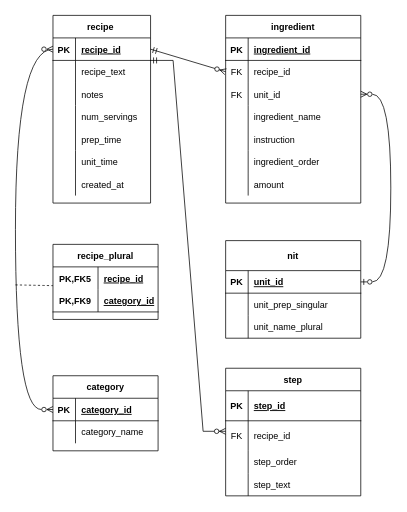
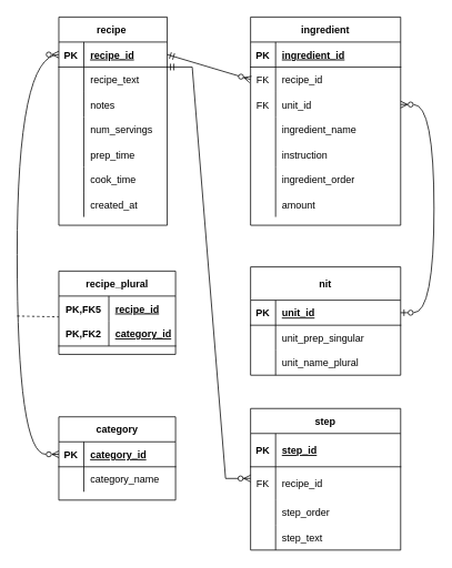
  <mxCell id="0" />
  <mxCell id="1" parent="0" />
  <mxCell id="2" value="recipe " style="shape=table;startSize=30;container=1;collapsible=1;childLayout=tableLayout;fixedRows=1;rowLines=0;fontStyle=1;align=center;resizeLast=1;" vertex="1" parent="1"><mxGeometry x="70" y="20" width="130" height="250" as="geometry" /></mxCell>
  <mxCell id="3" value="" style="shape=tableRow;horizontal=0;startSize=0;swimlaneHead=0;swimlaneBody=0;fillColor=none;collapsible=0;dropTarget=0;points=[[0,0.5],[1,0.5]];portConstraint=eastwest;top=0;left=0;right=0;bottom=1;" vertex="1" parent="2"><mxGeometry y="30" width="130" height="30" as="geometry" /></mxCell>
  <mxCell id="4" value="PK" style="shape=partialRectangle;connectable=0;fillColor=none;top=0;left=0;bottom=0;right=0;fontStyle=1;overflow=hidden;" vertex="1" parent="3"><mxGeometry width="30" height="30" as="geometry"><mxRectangle width="30" height="30" as="alternateBounds" /></mxGeometry></mxCell>
  <mxCell id="5" value="recipe_id" style="shape=partialRectangle;connectable=0;fillColor=none;top=0;left=0;bottom=0;right=0;align=left;spacingLeft=6;fontStyle=5;overflow=hidden;" vertex="1" parent="3"><mxGeometry x="30" width="100" height="30" as="geometry"><mxRectangle width="100" height="30" as="alternateBounds" /></mxGeometry></mxCell>
  <mxCell id="6" value="" style="shape=tableRow;horizontal=0;startSize=0;swimlaneHead=0;swimlaneBody=0;fillColor=none;collapsible=0;dropTarget=0;points=[[0,0.5],[1,0.5]];portConstraint=eastwest;top=0;left=0;right=0;bottom=0;" vertex="1" parent="2"><mxGeometry y="60" width="130" height="30" as="geometry" /></mxCell>
  <mxCell id="7" value="" style="shape=partialRectangle;connectable=0;fillColor=none;top=0;left=0;bottom=0;right=0;editable=1;overflow=hidden;" vertex="1" parent="6"><mxGeometry width="30" height="30" as="geometry"><mxRectangle width="30" height="30" as="alternateBounds" /></mxGeometry></mxCell>
  <mxCell id="8" value="recipe_text" style="shape=partialRectangle;connectable=0;fillColor=none;top=0;left=0;bottom=0;right=0;align=left;spacingLeft=6;overflow=hidden;" vertex="1" parent="6"><mxGeometry x="30" width="100" height="30" as="geometry"><mxRectangle width="100" height="30" as="alternateBounds" /></mxGeometry></mxCell>
  <mxCell id="9" value="" style="shape=tableRow;horizontal=0;startSize=0;swimlaneHead=0;swimlaneBody=0;fillColor=none;collapsible=0;dropTarget=0;points=[[0,0.5],[1,0.5]];portConstraint=eastwest;top=0;left=0;right=0;bottom=0;" vertex="1" parent="2"><mxGeometry y="90" width="130" height="30" as="geometry" /></mxCell>
  <mxCell id="10" value="" style="shape=partialRectangle;connectable=0;fillColor=none;top=0;left=0;bottom=0;right=0;editable=1;overflow=hidden;" vertex="1" parent="9"><mxGeometry width="30" height="30" as="geometry"><mxRectangle width="30" height="30" as="alternateBounds" /></mxGeometry></mxCell>
  <mxCell id="11" value="notes" style="shape=partialRectangle;connectable=0;fillColor=none;top=0;left=0;bottom=0;right=0;align=left;spacingLeft=6;overflow=hidden;" vertex="1" parent="9"><mxGeometry x="30" width="100" height="30" as="geometry"><mxRectangle width="100" height="30" as="alternateBounds" /></mxGeometry></mxCell>
  <mxCell id="12" value="" style="shape=tableRow;horizontal=0;startSize=0;swimlaneHead=0;swimlaneBody=0;fillColor=none;collapsible=0;dropTarget=0;points=[[0,0.5],[1,0.5]];portConstraint=eastwest;top=0;left=0;right=0;bottom=0;" vertex="1" parent="2"><mxGeometry y="120" width="130" height="30" as="geometry" /></mxCell>
  <mxCell id="13" value="" style="shape=partialRectangle;connectable=0;fillColor=none;top=0;left=0;bottom=0;right=0;editable=1;overflow=hidden;" vertex="1" parent="12"><mxGeometry width="30" height="30" as="geometry"><mxRectangle width="30" height="30" as="alternateBounds" /></mxGeometry></mxCell>
  <mxCell id="14" value="num_servings" style="shape=partialRectangle;connectable=0;fillColor=none;top=0;left=0;bottom=0;right=0;align=left;spacingLeft=6;overflow=hidden;" vertex="1" parent="12"><mxGeometry x="30" width="100" height="30" as="geometry"><mxRectangle width="100" height="30" as="alternateBounds" /></mxGeometry></mxCell>
  <mxCell id="15" style="shape=tableRow;horizontal=0;startSize=0;swimlaneHead=0;swimlaneBody=0;fillColor=none;collapsible=0;dropTarget=0;points=[[0,0.5],[1,0.5]];portConstraint=eastwest;top=0;left=0;right=0;bottom=0;" vertex="1" parent="2"><mxGeometry y="150" width="130" height="30" as="geometry" /></mxCell>
  <mxCell id="16" style="shape=partialRectangle;connectable=0;fillColor=none;top=0;left=0;bottom=0;right=0;editable=1;overflow=hidden;" vertex="1" parent="15"><mxGeometry width="30" height="30" as="geometry"><mxRectangle width="30" height="30" as="alternateBounds" /></mxGeometry></mxCell>
  <mxCell id="17" value="prep_time" style="shape=partialRectangle;connectable=0;fillColor=none;top=0;left=0;bottom=0;right=0;align=left;spacingLeft=6;overflow=hidden;" vertex="1" parent="15"><mxGeometry x="30" width="100" height="30" as="geometry"><mxRectangle width="100" height="30" as="alternateBounds" /></mxGeometry></mxCell>
  <mxCell id="18" style="shape=tableRow;horizontal=0;startSize=0;swimlaneHead=0;swimlaneBody=0;fillColor=none;collapsible=0;dropTarget=0;points=[[0,0.5],[1,0.5]];portConstraint=eastwest;top=0;left=0;right=0;bottom=0;" vertex="1" parent="2"><mxGeometry y="180" width="130" height="30" as="geometry" /></mxCell>
  <mxCell id="19" style="shape=partialRectangle;connectable=0;fillColor=none;top=0;left=0;bottom=0;right=0;editable=1;overflow=hidden;" vertex="1" parent="18"><mxGeometry width="30" height="30" as="geometry"><mxRectangle width="30" height="30" as="alternateBounds" /></mxGeometry></mxCell>
- <mxCell id="20" value="unit_time" style="shape=partialRectangle;connectable=0;fillColor=none;top=0;left=0;bottom=0;right=0;align=left;spacingLeft=6;overflow=hidden;" vertex="1" parent="18"><mxGeometry x="30" width="100" height="30" as="geometry"><mxRectangle width="100" height="30" as="alternateBounds" /></mxGeometry></mxCell>
+ <mxCell id="20" value="cook_time" style="shape=partialRectangle;connectable=0;fillColor=none;top=0;left=0;bottom=0;right=0;align=left;spacingLeft=6;overflow=hidden;" vertex="1" parent="18"><mxGeometry x="30" width="100" height="30" as="geometry"><mxRectangle width="100" height="30" as="alternateBounds" /></mxGeometry></mxCell>
  <mxCell id="21" style="shape=tableRow;horizontal=0;startSize=0;swimlaneHead=0;swimlaneBody=0;fillColor=none;collapsible=0;dropTarget=0;points=[[0,0.5],[1,0.5]];portConstraint=eastwest;top=0;left=0;right=0;bottom=0;" vertex="1" parent="2"><mxGeometry y="210" width="130" height="30" as="geometry" /></mxCell>
  <mxCell id="22" style="shape=partialRectangle;connectable=0;fillColor=none;top=0;left=0;bottom=0;right=0;editable=1;overflow=hidden;" vertex="1" parent="21"><mxGeometry width="30" height="30" as="geometry"><mxRectangle width="30" height="30" as="alternateBounds" /></mxGeometry></mxCell>
  <mxCell id="23" value="created_at" style="shape=partialRectangle;connectable=0;fillColor=none;top=0;left=0;bottom=0;right=0;align=left;spacingLeft=6;overflow=hidden;" vertex="1" parent="21"><mxGeometry x="30" width="100" height="30" as="geometry"><mxRectangle width="100" height="30" as="alternateBounds" /></mxGeometry></mxCell>
  <mxCell id="24" value="ingredient" style="shape=table;startSize=30;container=1;collapsible=1;childLayout=tableLayout;fixedRows=1;rowLines=0;fontStyle=1;align=center;resizeLast=1;" vertex="1" parent="1"><mxGeometry x="300" y="20" width="180" height="250" as="geometry" /></mxCell>
  <mxCell id="25" value="" style="shape=tableRow;horizontal=0;startSize=0;swimlaneHead=0;swimlaneBody=0;fillColor=none;collapsible=0;dropTarget=0;points=[[0,0.5],[1,0.5]];portConstraint=eastwest;top=0;left=0;right=0;bottom=1;" vertex="1" parent="24"><mxGeometry y="30" width="180" height="30" as="geometry" /></mxCell>
  <mxCell id="26" value="PK" style="shape=partialRectangle;connectable=0;fillColor=none;top=0;left=0;bottom=0;right=0;fontStyle=1;overflow=hidden;" vertex="1" parent="25"><mxGeometry width="30" height="30" as="geometry"><mxRectangle width="30" height="30" as="alternateBounds" /></mxGeometry></mxCell>
  <mxCell id="27" value="ingredient_id" style="shape=partialRectangle;connectable=0;fillColor=none;top=0;left=0;bottom=0;right=0;align=left;spacingLeft=6;fontStyle=5;overflow=hidden;" vertex="1" parent="25"><mxGeometry x="30" width="150" height="30" as="geometry"><mxRectangle width="150" height="30" as="alternateBounds" /></mxGeometry></mxCell>
  <mxCell id="28" value="" style="shape=tableRow;horizontal=0;startSize=0;swimlaneHead=0;swimlaneBody=0;fillColor=none;collapsible=0;dropTarget=0;points=[[0,0.5],[1,0.5]];portConstraint=eastwest;top=0;left=0;right=0;bottom=0;" vertex="1" parent="24"><mxGeometry y="60" width="180" height="30" as="geometry" /></mxCell>
  <mxCell id="29" value="FK" style="shape=partialRectangle;connectable=0;fillColor=none;top=0;left=0;bottom=0;right=0;editable=1;overflow=hidden;" vertex="1" parent="28"><mxGeometry width="30" height="30" as="geometry"><mxRectangle width="30" height="30" as="alternateBounds" /></mxGeometry></mxCell>
  <mxCell id="30" value="recipe_id" style="shape=partialRectangle;connectable=0;fillColor=none;top=0;left=0;bottom=0;right=0;align=left;spacingLeft=6;overflow=hidden;" vertex="1" parent="28"><mxGeometry x="30" width="150" height="30" as="geometry"><mxRectangle width="150" height="30" as="alternateBounds" /></mxGeometry></mxCell>
  <mxCell id="31" value="" style="shape=tableRow;horizontal=0;startSize=0;swimlaneHead=0;swimlaneBody=0;fillColor=none;collapsible=0;dropTarget=0;points=[[0,0.5],[1,0.5]];portConstraint=eastwest;top=0;left=0;right=0;bottom=0;" vertex="1" parent="24"><mxGeometry y="90" width="180" height="30" as="geometry" /></mxCell>
  <mxCell id="32" value="FK" style="shape=partialRectangle;connectable=0;fillColor=none;top=0;left=0;bottom=0;right=0;editable=1;overflow=hidden;" vertex="1" parent="31"><mxGeometry width="30" height="30" as="geometry"><mxRectangle width="30" height="30" as="alternateBounds" /></mxGeometry></mxCell>
  <mxCell id="33" value="unit_id" style="shape=partialRectangle;connectable=0;fillColor=none;top=0;left=0;bottom=0;right=0;align=left;spacingLeft=6;overflow=hidden;" vertex="1" parent="31"><mxGeometry x="30" width="150" height="30" as="geometry"><mxRectangle width="150" height="30" as="alternateBounds" /></mxGeometry></mxCell>
  <mxCell id="34" value="" style="shape=tableRow;horizontal=0;startSize=0;swimlaneHead=0;swimlaneBody=0;fillColor=none;collapsible=0;dropTarget=0;points=[[0,0.5],[1,0.5]];portConstraint=eastwest;top=0;left=0;right=0;bottom=0;" vertex="1" parent="24"><mxGeometry y="120" width="180" height="30" as="geometry" /></mxCell>
  <mxCell id="35" value="" style="shape=partialRectangle;connectable=0;fillColor=none;top=0;left=0;bottom=0;right=0;editable=1;overflow=hidden;" vertex="1" parent="34"><mxGeometry width="30" height="30" as="geometry"><mxRectangle width="30" height="30" as="alternateBounds" /></mxGeometry></mxCell>
  <mxCell id="36" value="ingredient_name" style="shape=partialRectangle;connectable=0;fillColor=none;top=0;left=0;bottom=0;right=0;align=left;spacingLeft=6;overflow=hidden;" vertex="1" parent="34"><mxGeometry x="30" width="150" height="30" as="geometry"><mxRectangle width="150" height="30" as="alternateBounds" /></mxGeometry></mxCell>
  <mxCell id="37" style="shape=tableRow;horizontal=0;startSize=0;swimlaneHead=0;swimlaneBody=0;fillColor=none;collapsible=0;dropTarget=0;points=[[0,0.5],[1,0.5]];portConstraint=eastwest;top=0;left=0;right=0;bottom=0;" vertex="1" parent="24"><mxGeometry y="150" width="180" height="30" as="geometry" /></mxCell>
  <mxCell id="38" style="shape=partialRectangle;connectable=0;fillColor=none;top=0;left=0;bottom=0;right=0;editable=1;overflow=hidden;" vertex="1" parent="37"><mxGeometry width="30" height="30" as="geometry"><mxRectangle width="30" height="30" as="alternateBounds" /></mxGeometry></mxCell>
  <mxCell id="39" value="instruction" style="shape=partialRectangle;connectable=0;fillColor=none;top=0;left=0;bottom=0;right=0;align=left;spacingLeft=6;overflow=hidden;" vertex="1" parent="37"><mxGeometry x="30" width="150" height="30" as="geometry"><mxRectangle width="150" height="30" as="alternateBounds" /></mxGeometry></mxCell>
  <mxCell id="40" style="shape=tableRow;horizontal=0;startSize=0;swimlaneHead=0;swimlaneBody=0;fillColor=none;collapsible=0;dropTarget=0;points=[[0,0.5],[1,0.5]];portConstraint=eastwest;top=0;left=0;right=0;bottom=0;" vertex="1" parent="24"><mxGeometry y="180" width="180" height="30" as="geometry" /></mxCell>
  <mxCell id="41" style="shape=partialRectangle;connectable=0;fillColor=none;top=0;left=0;bottom=0;right=0;editable=1;overflow=hidden;" vertex="1" parent="40"><mxGeometry width="30" height="30" as="geometry"><mxRectangle width="30" height="30" as="alternateBounds" /></mxGeometry></mxCell>
  <mxCell id="42" value="ingredient_order" style="shape=partialRectangle;connectable=0;fillColor=none;top=0;left=0;bottom=0;right=0;align=left;spacingLeft=6;overflow=hidden;" vertex="1" parent="40"><mxGeometry x="30" width="150" height="30" as="geometry"><mxRectangle width="150" height="30" as="alternateBounds" /></mxGeometry></mxCell>
  <mxCell id="43" style="shape=tableRow;horizontal=0;startSize=0;swimlaneHead=0;swimlaneBody=0;fillColor=none;collapsible=0;dropTarget=0;points=[[0,0.5],[1,0.5]];portConstraint=eastwest;top=0;left=0;right=0;bottom=0;" vertex="1" parent="24"><mxGeometry y="210" width="180" height="30" as="geometry" /></mxCell>
  <mxCell id="44" style="shape=partialRectangle;connectable=0;fillColor=none;top=0;left=0;bottom=0;right=0;editable=1;overflow=hidden;" vertex="1" parent="43"><mxGeometry width="30" height="30" as="geometry"><mxRectangle width="30" height="30" as="alternateBounds" /></mxGeometry></mxCell>
  <mxCell id="45" value="amount" style="shape=partialRectangle;connectable=0;fillColor=none;top=0;left=0;bottom=0;right=0;align=left;spacingLeft=6;overflow=hidden;" vertex="1" parent="43"><mxGeometry x="30" width="150" height="30" as="geometry"><mxRectangle width="150" height="30" as="alternateBounds" /></mxGeometry></mxCell>
  <mxCell id="46" value="nit" style="shape=table;startSize=40;container=1;collapsible=1;childLayout=tableLayout;fixedRows=1;rowLines=0;fontStyle=1;align=center;resizeLast=1;" vertex="1" parent="1"><mxGeometry x="300" y="320" width="180" height="130" as="geometry" /></mxCell>
  <mxCell id="47" value="" style="shape=tableRow;horizontal=0;startSize=0;swimlaneHead=0;swimlaneBody=0;fillColor=none;collapsible=0;dropTarget=0;points=[[0,0.5],[1,0.5]];portConstraint=eastwest;top=0;left=0;right=0;bottom=1;" vertex="1" parent="46"><mxGeometry y="40" width="180" height="30" as="geometry" /></mxCell>
  <mxCell id="48" value="PK" style="shape=partialRectangle;connectable=0;fillColor=none;top=0;left=0;bottom=0;right=0;fontStyle=1;overflow=hidden;" vertex="1" parent="47"><mxGeometry width="30" height="30" as="geometry"><mxRectangle width="30" height="30" as="alternateBounds" /></mxGeometry></mxCell>
  <mxCell id="49" value="unit_id" style="shape=partialRectangle;connectable=0;fillColor=none;top=0;left=0;bottom=0;right=0;align=left;spacingLeft=6;fontStyle=5;overflow=hidden;" vertex="1" parent="47"><mxGeometry x="30" width="150" height="30" as="geometry"><mxRectangle width="150" height="30" as="alternateBounds" /></mxGeometry></mxCell>
  <mxCell id="50" value="" style="shape=tableRow;horizontal=0;startSize=0;swimlaneHead=0;swimlaneBody=0;fillColor=none;collapsible=0;dropTarget=0;points=[[0,0.5],[1,0.5]];portConstraint=eastwest;top=0;left=0;right=0;bottom=0;" vertex="1" parent="46"><mxGeometry y="70" width="180" height="30" as="geometry" /></mxCell>
  <mxCell id="51" value="" style="shape=partialRectangle;connectable=0;fillColor=none;top=0;left=0;bottom=0;right=0;editable=1;overflow=hidden;" vertex="1" parent="50"><mxGeometry width="30" height="30" as="geometry"><mxRectangle width="30" height="30" as="alternateBounds" /></mxGeometry></mxCell>
  <mxCell id="52" value="unit_prep_singular" style="shape=partialRectangle;connectable=0;fillColor=none;top=0;left=0;bottom=0;right=0;align=left;spacingLeft=6;overflow=hidden;" vertex="1" parent="50"><mxGeometry x="30" width="150" height="30" as="geometry"><mxRectangle width="150" height="30" as="alternateBounds" /></mxGeometry></mxCell>
  <mxCell id="53" value="" style="shape=tableRow;horizontal=0;startSize=0;swimlaneHead=0;swimlaneBody=0;fillColor=none;collapsible=0;dropTarget=0;points=[[0,0.5],[1,0.5]];portConstraint=eastwest;top=0;left=0;right=0;bottom=0;" vertex="1" parent="46"><mxGeometry y="100" width="180" height="30" as="geometry" /></mxCell>
  <mxCell id="54" value="" style="shape=partialRectangle;connectable=0;fillColor=none;top=0;left=0;bottom=0;right=0;editable=1;overflow=hidden;" vertex="1" parent="53"><mxGeometry width="30" height="30" as="geometry"><mxRectangle width="30" height="30" as="alternateBounds" /></mxGeometry></mxCell>
  <mxCell id="55" value="unit_name_plural" style="shape=partialRectangle;connectable=0;fillColor=none;top=0;left=0;bottom=0;right=0;align=left;spacingLeft=6;overflow=hidden;" vertex="1" parent="53"><mxGeometry x="30" width="150" height="30" as="geometry"><mxRectangle width="150" height="30" as="alternateBounds" /></mxGeometry></mxCell>
  <mxCell id="56" value="step" style="shape=table;startSize=30;container=1;collapsible=1;childLayout=tableLayout;fixedRows=1;rowLines=0;fontStyle=1;align=center;resizeLast=1;" vertex="1" parent="1"><mxGeometry x="300" y="490" width="180" height="170" as="geometry" /></mxCell>
  <mxCell id="57" value="" style="shape=tableRow;horizontal=0;startSize=0;swimlaneHead=0;swimlaneBody=0;fillColor=none;collapsible=0;dropTarget=0;points=[[0,0.5],[1,0.5]];portConstraint=eastwest;top=0;left=0;right=0;bottom=1;" vertex="1" parent="56"><mxGeometry y="30" width="180" height="40" as="geometry" /></mxCell>
  <mxCell id="58" value="PK" style="shape=partialRectangle;connectable=0;fillColor=none;top=0;left=0;bottom=0;right=0;fontStyle=1;overflow=hidden;" vertex="1" parent="57"><mxGeometry width="30" height="40" as="geometry"><mxRectangle width="30" height="40" as="alternateBounds" /></mxGeometry></mxCell>
  <mxCell id="59" value="step_id" style="shape=partialRectangle;connectable=0;fillColor=none;top=0;left=0;bottom=0;right=0;align=left;spacingLeft=6;fontStyle=5;overflow=hidden;" vertex="1" parent="57"><mxGeometry x="30" width="150" height="40" as="geometry"><mxRectangle width="150" height="40" as="alternateBounds" /></mxGeometry></mxCell>
  <mxCell id="60" value="" style="shape=tableRow;horizontal=0;startSize=0;swimlaneHead=0;swimlaneBody=0;fillColor=none;collapsible=0;dropTarget=0;points=[[0,0.5],[1,0.5]];portConstraint=eastwest;top=0;left=0;right=0;bottom=0;" vertex="1" parent="56"><mxGeometry y="70" width="180" height="40" as="geometry" /></mxCell>
  <mxCell id="61" value="FK" style="shape=partialRectangle;connectable=0;fillColor=none;top=0;left=0;bottom=0;right=0;editable=1;overflow=hidden;" vertex="1" parent="60"><mxGeometry width="30" height="40" as="geometry"><mxRectangle width="30" height="40" as="alternateBounds" /></mxGeometry></mxCell>
  <mxCell id="62" value="recipe_id" style="shape=partialRectangle;connectable=0;fillColor=none;top=0;left=0;bottom=0;right=0;align=left;spacingLeft=6;overflow=hidden;" vertex="1" parent="60"><mxGeometry x="30" width="150" height="40" as="geometry"><mxRectangle width="150" height="40" as="alternateBounds" /></mxGeometry></mxCell>
  <mxCell id="63" value="" style="shape=tableRow;horizontal=0;startSize=0;swimlaneHead=0;swimlaneBody=0;fillColor=none;collapsible=0;dropTarget=0;points=[[0,0.5],[1,0.5]];portConstraint=eastwest;top=0;left=0;right=0;bottom=0;" vertex="1" parent="56"><mxGeometry y="110" width="180" height="30" as="geometry" /></mxCell>
  <mxCell id="64" value="" style="shape=partialRectangle;connectable=0;fillColor=none;top=0;left=0;bottom=0;right=0;editable=1;overflow=hidden;" vertex="1" parent="63"><mxGeometry width="30" height="30" as="geometry"><mxRectangle width="30" height="30" as="alternateBounds" /></mxGeometry></mxCell>
  <mxCell id="65" value="step_order" style="shape=partialRectangle;connectable=0;fillColor=none;top=0;left=0;bottom=0;right=0;align=left;spacingLeft=6;overflow=hidden;" vertex="1" parent="63"><mxGeometry x="30" width="150" height="30" as="geometry"><mxRectangle width="150" height="30" as="alternateBounds" /></mxGeometry></mxCell>
  <mxCell id="66" value="" style="shape=tableRow;horizontal=0;startSize=0;swimlaneHead=0;swimlaneBody=0;fillColor=none;collapsible=0;dropTarget=0;points=[[0,0.5],[1,0.5]];portConstraint=eastwest;top=0;left=0;right=0;bottom=0;" vertex="1" parent="56"><mxGeometry y="140" width="180" height="30" as="geometry" /></mxCell>
  <mxCell id="67" value="" style="shape=partialRectangle;connectable=0;fillColor=none;top=0;left=0;bottom=0;right=0;editable=1;overflow=hidden;" vertex="1" parent="66"><mxGeometry width="30" height="30" as="geometry"><mxRectangle width="30" height="30" as="alternateBounds" /></mxGeometry></mxCell>
  <mxCell id="68" value="step_text" style="shape=partialRectangle;connectable=0;fillColor=none;top=0;left=0;bottom=0;right=0;align=left;spacingLeft=6;overflow=hidden;" vertex="1" parent="66"><mxGeometry x="30" width="150" height="30" as="geometry"><mxRectangle width="150" height="30" as="alternateBounds" /></mxGeometry></mxCell>
  <mxCell id="69" value="category" style="shape=table;startSize=30;container=1;collapsible=1;childLayout=tableLayout;fixedRows=1;rowLines=0;fontStyle=1;align=center;resizeLast=1;" vertex="1" parent="1"><mxGeometry x="70" y="500" width="140" height="100" as="geometry" /></mxCell>
  <mxCell id="70" value="" style="shape=tableRow;horizontal=0;startSize=0;swimlaneHead=0;swimlaneBody=0;fillColor=none;collapsible=0;dropTarget=0;points=[[0,0.5],[1,0.5]];portConstraint=eastwest;top=0;left=0;right=0;bottom=1;" vertex="1" parent="69"><mxGeometry y="30" width="140" height="30" as="geometry" /></mxCell>
  <mxCell id="71" value="PK" style="shape=partialRectangle;connectable=0;fillColor=none;top=0;left=0;bottom=0;right=0;fontStyle=1;overflow=hidden;" vertex="1" parent="70"><mxGeometry width="30" height="30" as="geometry"><mxRectangle width="30" height="30" as="alternateBounds" /></mxGeometry></mxCell>
  <mxCell id="72" value="category_id" style="shape=partialRectangle;connectable=0;fillColor=none;top=0;left=0;bottom=0;right=0;align=left;spacingLeft=6;fontStyle=5;overflow=hidden;" vertex="1" parent="70"><mxGeometry x="30" width="110" height="30" as="geometry"><mxRectangle width="110" height="30" as="alternateBounds" /></mxGeometry></mxCell>
  <mxCell id="73" value="" style="shape=tableRow;horizontal=0;startSize=0;swimlaneHead=0;swimlaneBody=0;fillColor=none;collapsible=0;dropTarget=0;points=[[0,0.5],[1,0.5]];portConstraint=eastwest;top=0;left=0;right=0;bottom=0;" vertex="1" parent="69"><mxGeometry y="60" width="140" height="30" as="geometry" /></mxCell>
  <mxCell id="74" value="" style="shape=partialRectangle;connectable=0;fillColor=none;top=0;left=0;bottom=0;right=0;editable=1;overflow=hidden;" vertex="1" parent="73"><mxGeometry width="30" height="30" as="geometry"><mxRectangle width="30" height="30" as="alternateBounds" /></mxGeometry></mxCell>
  <mxCell id="75" value="category_name" style="shape=partialRectangle;connectable=0;fillColor=none;top=0;left=0;bottom=0;right=0;align=left;spacingLeft=6;overflow=hidden;" vertex="1" parent="73"><mxGeometry x="30" width="110" height="30" as="geometry"><mxRectangle width="110" height="30" as="alternateBounds" /></mxGeometry></mxCell>
  <mxCell id="76" value="recipe_plural" style="shape=table;startSize=30;container=1;collapsible=1;childLayout=tableLayout;fixedRows=1;rowLines=0;fontStyle=1;align=center;resizeLast=1;" vertex="1" parent="1"><mxGeometry x="70" y="325" width="140" height="100" as="geometry" /></mxCell>
  <mxCell id="77" value="" style="shape=tableRow;horizontal=0;startSize=0;swimlaneHead=0;swimlaneBody=0;fillColor=none;collapsible=0;dropTarget=0;points=[[0,0.5],[1,0.5]];portConstraint=eastwest;top=0;left=0;right=0;bottom=0;" vertex="1" parent="76"><mxGeometry y="30" width="140" height="30" as="geometry" /></mxCell>
  <mxCell id="78" value="PK,FK5" style="shape=partialRectangle;connectable=0;fillColor=none;top=0;left=0;bottom=0;right=0;fontStyle=1;overflow=hidden;" vertex="1" parent="77"><mxGeometry width="60" height="30" as="geometry"><mxRectangle width="60" height="30" as="alternateBounds" /></mxGeometry></mxCell>
  <mxCell id="79" value="recipe_id" style="shape=partialRectangle;connectable=0;fillColor=none;top=0;left=0;bottom=0;right=0;align=left;spacingLeft=6;fontStyle=5;overflow=hidden;" vertex="1" parent="77"><mxGeometry x="60" width="80" height="30" as="geometry"><mxRectangle width="80" height="30" as="alternateBounds" /></mxGeometry></mxCell>
  <mxCell id="80" value="" style="shape=tableRow;horizontal=0;startSize=0;swimlaneHead=0;swimlaneBody=0;fillColor=none;collapsible=0;dropTarget=0;points=[[0,0.5],[1,0.5]];portConstraint=eastwest;top=0;left=0;right=0;bottom=1;" vertex="1" parent="76"><mxGeometry y="60" width="140" height="30" as="geometry" /></mxCell>
- <mxCell id="81" value="PK,FK9" style="shape=partialRectangle;connectable=0;fillColor=none;top=0;left=0;bottom=0;right=0;fontStyle=1;overflow=hidden;" vertex="1" parent="80"><mxGeometry width="60" height="30" as="geometry"><mxRectangle width="60" height="30" as="alternateBounds" /></mxGeometry></mxCell>
+ <mxCell id="81" value="PK,FK2" style="shape=partialRectangle;connectable=0;fillColor=none;top=0;left=0;bottom=0;right=0;fontStyle=1;overflow=hidden;" vertex="1" parent="80"><mxGeometry width="60" height="30" as="geometry"><mxRectangle width="60" height="30" as="alternateBounds" /></mxGeometry></mxCell>
  <mxCell id="82" value="category_id" style="shape=partialRectangle;connectable=0;fillColor=none;top=0;left=0;bottom=0;right=0;align=left;spacingLeft=6;fontStyle=5;overflow=hidden;" vertex="1" parent="80"><mxGeometry x="60" width="80" height="30" as="geometry"><mxRectangle width="80" height="30" as="alternateBounds" /></mxGeometry></mxCell>
  <mxCell id="83" value="" style="fontSize=12;html=1;endArrow=ERzeroToMany;endFill=1;rounded=0;entryX=0;entryY=0.5;entryDx=0;entryDy=0;exitX=0;exitY=0.5;exitDx=0;exitDy=0;edgeStyle=orthogonalEdgeStyle;curved=1;startArrow=ERzeroToMany;startFill=0;" edge="1" parent="1" source="70" target="3"><mxGeometry width="100" height="100" relative="1" as="geometry"><mxPoint x="-40" y="550" as="sourcePoint" /><mxPoint x="70" y="140" as="targetPoint" /><Array as="points"><mxPoint x="20" y="545" /><mxPoint x="20" y="65" /></Array></mxGeometry></mxCell>
  <mxCell id="84" value="" style="endArrow=none;dashed=1;html=1;rounded=0;fontSize=12;curved=1;" edge="1" parent="1"><mxGeometry width="50" height="50" relative="1" as="geometry"><mxPoint x="20" y="379" as="sourcePoint" /><mxPoint x="70" y="380" as="targetPoint" /></mxGeometry></mxCell>
  <mxCell id="85" value="" style="fontSize=12;html=1;endArrow=ERzeroToMany;endFill=1;rounded=0;exitX=1;exitY=0.5;exitDx=0;exitDy=0;entryX=0;entryY=0.5;entryDx=0;entryDy=0;startArrow=ERmandOne;startFill=0;" edge="1" parent="1" source="3" target="28"><mxGeometry width="100" height="100" relative="1" as="geometry"><mxPoint x="210" y="70" as="sourcePoint" /><mxPoint x="310" y="-30" as="targetPoint" /></mxGeometry></mxCell>
  <mxCell id="86" value="" style="fontSize=12;html=1;endArrow=ERzeroToMany;endFill=1;rounded=0;startArrow=ERmandOne;startFill=0;edgeStyle=entityRelationEdgeStyle;" edge="1" parent="1"><mxGeometry width="100" height="100" relative="1" as="geometry"><mxPoint x="200" y="80" as="sourcePoint" /><mxPoint x="300" y="574" as="targetPoint" /></mxGeometry></mxCell>
  <mxCell id="87" value="" style="endArrow=ERzeroToMany;html=1;rounded=0;fontSize=12;exitX=1;exitY=0.5;exitDx=0;exitDy=0;edgeStyle=orthogonalEdgeStyle;curved=1;startArrow=ERzeroToOne;startFill=0;entryX=1;entryY=0.5;entryDx=0;entryDy=0;endFill=0;" edge="1" parent="1" source="47" target="31"><mxGeometry relative="1" as="geometry"><mxPoint x="390" y="300" as="sourcePoint" /><mxPoint x="510" y="120" as="targetPoint" /><Array as="points"><mxPoint x="520" y="375" /><mxPoint x="520" y="125" /></Array></mxGeometry></mxCell>
